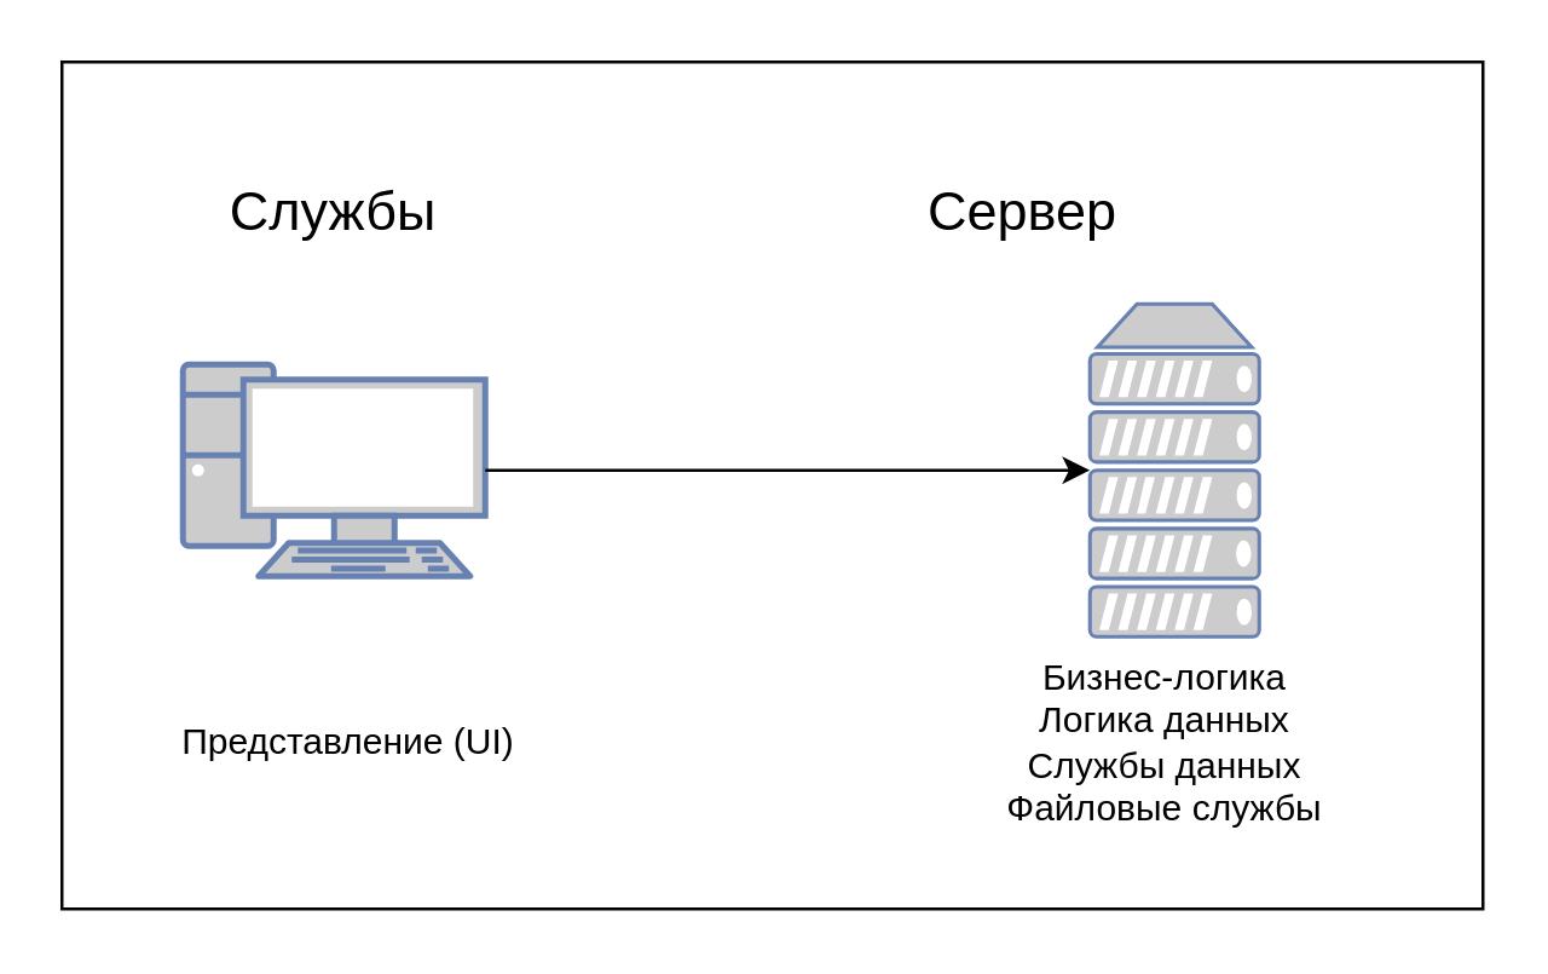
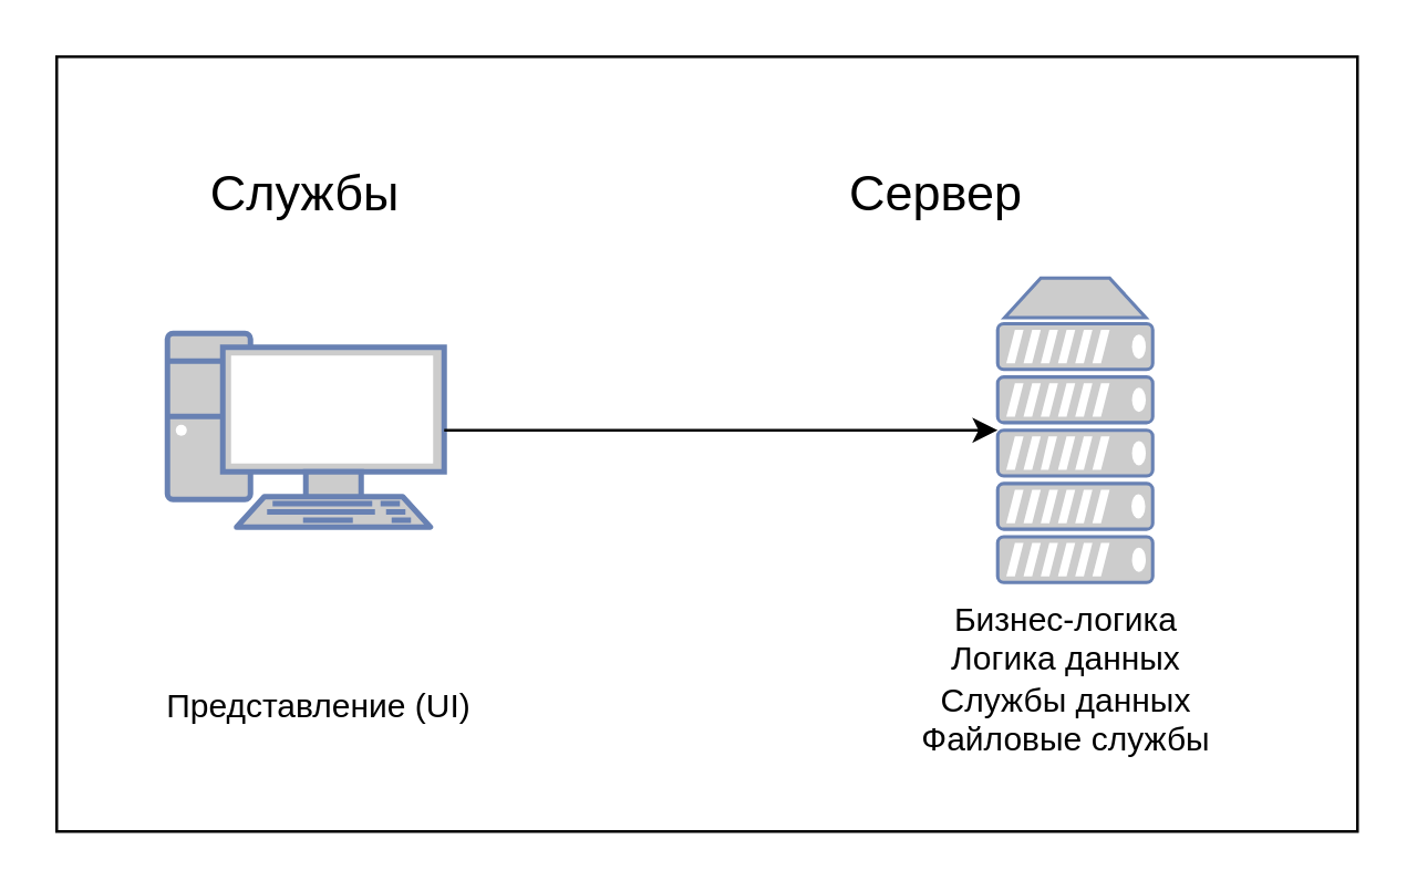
  <mxCell id="0" />
  <mxCell id="1" parent="0" />
  <mxCell id="2" value="" style="rounded=0;whiteSpace=wrap;html=1;" vertex="1" parent="1"><mxGeometry x="20" y="20" width="470" height="280" as="geometry" /></mxCell>
  <mxCell id="3" value="" style="fontColor=#0066CC;verticalAlign=top;verticalLabelPosition=bottom;labelPosition=center;align=center;html=1;outlineConnect=0;fillColor=#CCCCCC;strokeColor=#6881B3;gradientColor=none;gradientDirection=north;strokeWidth=2;shape=mxgraph.networks.server;" vertex="1" parent="1"><mxGeometry x="360" y="100" width="56" height="110" as="geometry" /></mxCell>
  <mxCell id="4" value="" style="fontColor=#0066CC;verticalAlign=top;verticalLabelPosition=bottom;labelPosition=center;align=center;html=1;outlineConnect=0;fillColor=#CCCCCC;strokeColor=#6881B3;gradientColor=none;gradientDirection=north;strokeWidth=2;shape=mxgraph.networks.pc;" vertex="1" parent="1"><mxGeometry x="60" y="120" width="100" height="70" as="geometry" /></mxCell>
  <mxCell id="5" value="&lt;font style=&quot;font-size: 18px&quot;&gt;Сервер&lt;/font&gt;" style="text;html=1;strokeColor=none;fillColor=none;align=center;verticalAlign=middle;whiteSpace=wrap;rounded=0;" vertex="1" parent="1"><mxGeometry x="318" y="60" width="40" height="20" as="geometry" /></mxCell>
  <mxCell id="6" value="" style="endArrow=classic;html=1;exitX=1;exitY=0.5;exitDx=0;exitDy=0;exitPerimeter=0;" edge="1" parent="1" source="4" target="3"><mxGeometry width="50" height="50" relative="1" as="geometry"><mxPoint x="380" y="390" as="sourcePoint" /><mxPoint x="430" y="340" as="targetPoint" /></mxGeometry></mxCell>
  <mxCell id="7" value="&lt;font style=&quot;font-size: 18px&quot;&gt;Службы&lt;/font&gt;" style="text;html=1;strokeColor=none;fillColor=none;align=center;verticalAlign=middle;whiteSpace=wrap;rounded=0;" vertex="1" parent="1"><mxGeometry x="90" y="60" width="40" height="20" as="geometry" /></mxCell>
- <mxCell id="8" value="Представление (UI)&lt;br&gt;" style="text;html=1;strokeColor=none;fillColor=none;align=center;verticalAlign=middle;whiteSpace=wrap;rounded=0;" vertex="1" parent="1"><mxGeometry x="50" y="210" width="130" height="70" as="geometry" /></mxCell>
+ <mxCell id="8" value="Представление (UI)&lt;br&gt;" style="text;html=1;strokeColor=none;fillColor=none;align=center;verticalAlign=middle;whiteSpace=wrap;rounded=0;" vertex="1" parent="1"><mxGeometry x="50" y="220" width="130" height="70" as="geometry" /></mxCell>
  <mxCell id="9" value="Бизнес-логика&lt;br&gt;Логика данных&lt;br&gt;Службы данных&lt;br&gt;Файловые службы" style="text;html=1;strokeColor=none;fillColor=none;align=center;verticalAlign=middle;whiteSpace=wrap;rounded=0;" vertex="1" parent="1"><mxGeometry x="320" y="210" width="130" height="70" as="geometry" /></mxCell>
